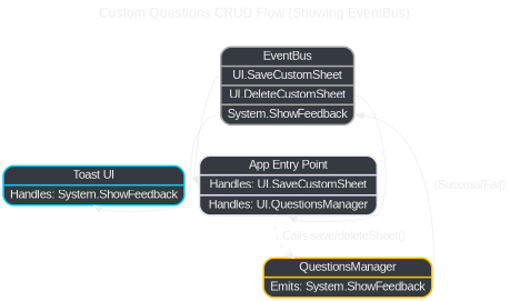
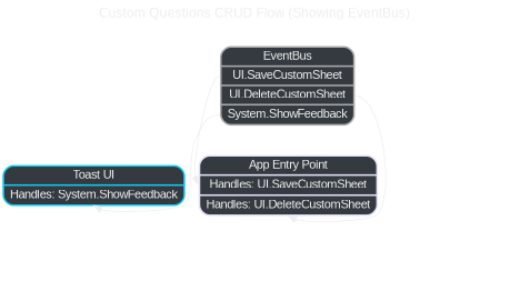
  digraph {
    fontcolor="#eeeeee"
    fontname=Arial
    fontsize=16
    label="Custom Questions CRUD Flow (Showing EventBus)"
    labelloc=t
    rankdir=TD
    node [fillcolor="#343a40" fontcolor="#eeeeee" fontname=Arial penwidth=2 shape=record style="rounded,filled"]
    edge [color="#eeeeee" fontcolor="#eeeeee" fontname=Arial headport=handles_feedback tailport=evFeedback]
    n1 [color="#aaaaaa" label="{ EventBus | {<evSaveUI> UI.SaveCustomSheet} | {<evDelUI> UI.DeleteCustomSheet} | {<evFeedback> System.ShowFeedback} }"]
    n2 [color="#0dcaf0" label="{ Toast UI | {<handles_feedback> Handles: System.ShowFeedback} }"]
-   n3 [color="#e6e0f8" label="{ App Entry Point | {<handles_save> Handles: UI.SaveCustomSheet} | {<handles_del> Handles: UI.QuestionsManager} }"]
-   n4 [color="#ffc107" label="{ QuestionsManager | {<emits_feedback> Emits: System.ShowFeedback} }"]
+   n3 [color="#e6e0f8" label="{ App Entry Point | {<handles_save> Handles: UI.SaveCustomSheet} | {<handles_del> Handles: UI.DeleteCustomSheet} }"]
    n1 -> n2
    n1 -> n3 [headport=handles_save tailport=evSaveUI]
    n1 -> n3 [headport=handles_del tailport=evDelUI]
-   n3 -> n4 [arrowhead=open label=" Calls save/deleteSheet()" style=dashed]
-   n4 -> n1 [headport=evFeedback label=" (Success/Fail)" tailport=emits_feedback]
  }
